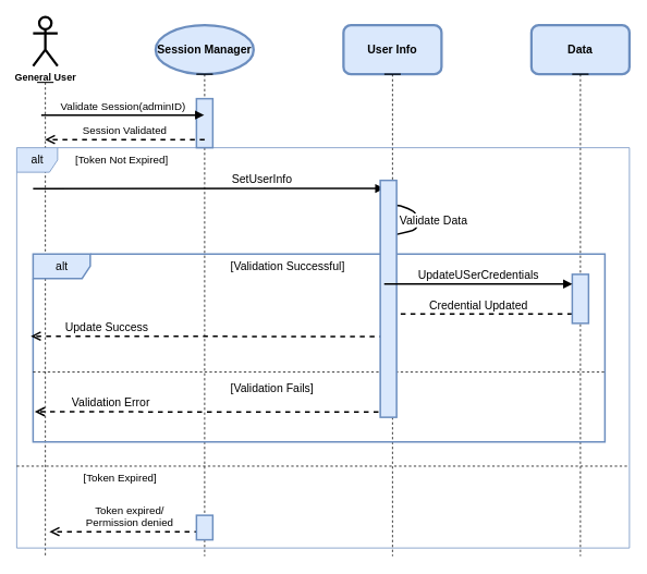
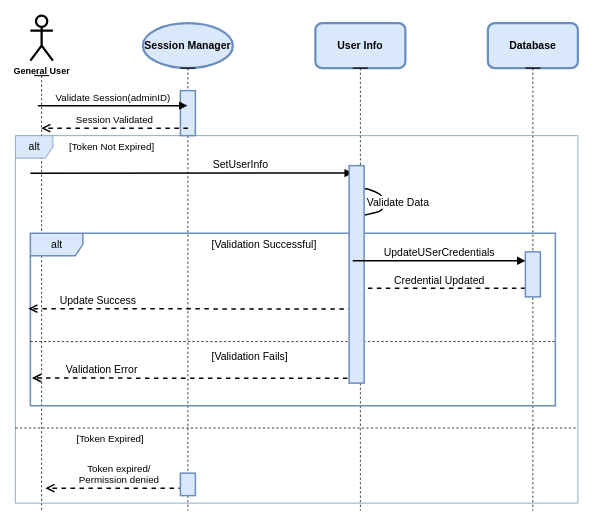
  <mxCell id="0" />
  <mxCell id="1" parent="0" />
  <mxCell id="2" value="&lt;b&gt;General User&lt;/b&gt;" style="shape=umlActor;verticalLabelPosition=bottom;verticalAlign=top;html=1;outlineConnect=0;strokeWidth=3;rounded=1;" parent="1" vertex="1"><mxGeometry x="40" y="20" width="30" height="60" as="geometry" /></mxCell>
  <mxCell id="3" value="&lt;font style=&quot;font-size: 14px;&quot;&gt;&lt;b&gt;Session Manager&lt;/b&gt;&lt;/font&gt;" style="ellipse;whiteSpace=wrap;html=1;strokeWidth=3;fillColor=#dae8fc;strokeColor=#6c8ebf;" parent="1" vertex="1"><mxGeometry x="190" y="30" width="120" height="60" as="geometry" /></mxCell>
  <mxCell id="4" value="&lt;font style=&quot;font-size: 14px;&quot;&gt;&lt;b&gt;User Info&lt;/b&gt;&lt;/font&gt;" style="rounded=1;whiteSpace=wrap;html=1;strokeWidth=3;fillColor=#dae8fc;strokeColor=#6c8ebf;" parent="1" vertex="1"><mxGeometry x="420" y="30" width="120" height="60" as="geometry" /></mxCell>
  <mxCell id="5" value="" style="shape=umlLifeline;participant=umlActor;perimeter=lifelinePerimeter;whiteSpace=wrap;html=1;container=1;collapsible=0;recursiveResize=0;verticalAlign=top;spacingTop=36;outlineConnect=0;size=0;" parent="1" vertex="1"><mxGeometry x="45" y="100" width="20" height="580" as="geometry" /></mxCell>
  <mxCell id="6" value="" style="shape=umlLifeline;participant=umlActor;perimeter=lifelinePerimeter;whiteSpace=wrap;html=1;container=1;collapsible=0;recursiveResize=0;verticalAlign=top;spacingTop=36;outlineConnect=0;size=0;" parent="1" vertex="1"><mxGeometry x="240" y="90" width="20" height="590" as="geometry" /></mxCell>
  <mxCell id="7" value="" style="html=1;points=[];perimeter=orthogonalPerimeter;fillStyle=solid;strokeWidth=2;fontSize=14;fillColor=#dae8fc;strokeColor=#6c8ebf;" vertex="1" parent="6"><mxGeometry y="30" width="20" height="60" as="geometry" /></mxCell>
  <mxCell id="8" value="" style="shape=umlLifeline;participant=umlActor;perimeter=lifelinePerimeter;whiteSpace=wrap;html=1;container=1;collapsible=0;recursiveResize=0;verticalAlign=top;spacingTop=36;outlineConnect=0;size=0;" parent="1" vertex="1"><mxGeometry x="470" y="90" width="20" height="590" as="geometry" /></mxCell>
- <mxCell id="9" value="&lt;font style=&quot;font-size: 14px;&quot;&gt;&lt;b&gt;Data&lt;/b&gt;&lt;/font&gt;" style="rounded=1;whiteSpace=wrap;html=1;strokeWidth=3;fillColor=#dae8fc;strokeColor=#6c8ebf;" vertex="1" parent="1"><mxGeometry x="650" y="30" width="120" height="60" as="geometry" /></mxCell>
+ <mxCell id="9" value="&lt;font style=&quot;font-size: 14px;&quot;&gt;&lt;b&gt;Database&lt;/b&gt;&lt;/font&gt;" style="rounded=1;whiteSpace=wrap;html=1;strokeWidth=3;fillColor=#dae8fc;strokeColor=#6c8ebf;" vertex="1" parent="1"><mxGeometry x="650" y="30" width="120" height="60" as="geometry" /></mxCell>
  <mxCell id="10" value="" style="shape=umlLifeline;participant=umlActor;perimeter=lifelinePerimeter;whiteSpace=wrap;html=1;container=1;collapsible=0;recursiveResize=0;verticalAlign=top;spacingTop=36;outlineConnect=0;size=0;" vertex="1" parent="1"><mxGeometry x="700" y="90" width="20" height="590" as="geometry" /></mxCell>
  <mxCell id="11" value="&lt;font style=&quot;font-size: 13px;&quot;&gt;Validate Session(adminID)&lt;/font&gt;" style="html=1;verticalAlign=bottom;endArrow=block;strokeWidth=2;" edge="1" parent="1" target="6"><mxGeometry width="80" relative="1" as="geometry"><mxPoint x="50" y="140" as="sourcePoint" /><mxPoint x="130" y="140" as="targetPoint" /></mxGeometry></mxCell>
  <mxCell id="12" value="Session Validated" style="html=1;verticalAlign=bottom;endArrow=open;dashed=1;endSize=8;strokeWidth=2;fontSize=13;" edge="1" parent="1" target="5"><mxGeometry relative="1" as="geometry"><mxPoint x="250" y="170" as="sourcePoint" /><mxPoint x="170" y="170" as="targetPoint" /></mxGeometry></mxCell>
  <mxCell id="13" value="&lt;font style=&quot;font-size: 14px;&quot;&gt;alt&lt;/font&gt;" style="shape=umlFrame;tabWidth=110;tabHeight=30;tabPosition=left;html=1;boundedLbl=1;labelInHeader=1;width=50;height=30;fontSize=13;fillColor=#dae8fc;strokeColor=#6c8ebf;" vertex="1" parent="1"><mxGeometry x="20" y="180" width="750" height="490" as="geometry" /></mxCell>
  <mxCell id="14" value="[Token Not Expired]" style="text;fontSize=13;" vertex="1" parent="13"><mxGeometry width="100" height="20" relative="1" as="geometry"><mxPoint x="70" as="offset" /></mxGeometry></mxCell>
  <mxCell id="15" value="" style="line;strokeWidth=1;dashed=1;labelPosition=center;verticalLabelPosition=bottom;align=left;verticalAlign=top;spacingLeft=20;spacingTop=15;fontSize=13;" vertex="1" parent="13"><mxGeometry y="380" width="750" height="19.6" as="geometry" /></mxCell>
  <mxCell id="16" value="[Token Expired]" style="text;fontSize=13;" vertex="1" parent="13"><mxGeometry width="100" height="20" relative="1" as="geometry"><mxPoint x="80" y="390" as="offset" /></mxGeometry></mxCell>
  <mxCell id="17" value="SetUserInfo" style="html=1;verticalAlign=bottom;endArrow=block;strokeWidth=2;fontSize=14;entryX=0.6;entryY=0.102;entryDx=0;entryDy=0;entryPerimeter=0;" edge="1" parent="13" target="13"><mxGeometry x="0.302" width="80" relative="1" as="geometry"><mxPoint x="20" y="50" as="sourcePoint" /><mxPoint x="100" y="50" as="targetPoint" /><mxPoint as="offset" /></mxGeometry></mxCell>
  <mxCell id="18" value="Validate Data" style="html=1;verticalAlign=bottom;endArrow=block;strokeWidth=2;fontSize=14;entryX=0.6;entryY=0.224;entryDx=0;entryDy=0;entryPerimeter=0;" edge="1" parent="13" target="13"><mxGeometry x="0.205" y="20" width="80" relative="1" as="geometry"><mxPoint x="450" y="70" as="sourcePoint" /><mxPoint x="530" y="70" as="targetPoint" /><Array as="points"><mxPoint x="470" y="70" /><mxPoint x="490" y="80" /><mxPoint x="490" y="100" /></Array><mxPoint x="15" y="-19" as="offset" /></mxGeometry></mxCell>
  <mxCell id="19" value="alt" style="shape=umlFrame;tabWidth=110;tabHeight=30;tabPosition=left;html=1;boundedLbl=1;labelInHeader=1;width=70;height=30;fillStyle=solid;strokeWidth=2;fontSize=14;fillColor=#dae8fc;strokeColor=#6c8ebf;" vertex="1" parent="13"><mxGeometry x="20" y="130" width="700" height="230" as="geometry" /></mxCell>
  <mxCell id="20" value="[Validation Successful]" style="text;fillStyle=solid;strokeWidth=2;fontSize=14;" vertex="1" parent="19"><mxGeometry width="100" height="20" relative="1" as="geometry"><mxPoint x="240" as="offset" /></mxGeometry></mxCell>
  <mxCell id="21" value="" style="line;strokeWidth=1;dashed=1;labelPosition=center;verticalLabelPosition=bottom;align=left;verticalAlign=top;spacingLeft=20;spacingTop=15;fillStyle=solid;fontSize=14;" vertex="1" parent="19"><mxGeometry y="140" width="700" height="9.2" as="geometry" /></mxCell>
  <mxCell id="22" value="Credential Updated" style="html=1;verticalAlign=bottom;endArrow=open;dashed=1;endSize=8;strokeWidth=2;fontSize=14;" edge="1" parent="19"><mxGeometry relative="1" as="geometry"><mxPoint x="660" y="73.6" as="sourcePoint" /><mxPoint x="430" y="73.6" as="targetPoint" /></mxGeometry></mxCell>
  <mxCell id="23" value="Update Success" style="html=1;verticalAlign=bottom;endArrow=open;dashed=1;endSize=8;strokeWidth=2;fontSize=14;entryX=-0.004;entryY=0.438;entryDx=0;entryDy=0;entryPerimeter=0;" edge="1" parent="19" target="19"><mxGeometry x="0.571" relative="1" as="geometry"><mxPoint x="430" y="101.2" as="sourcePoint" /><mxPoint x="350" y="101.2" as="targetPoint" /><mxPoint as="offset" /></mxGeometry></mxCell>
  <mxCell id="24" value="[Validation Fails]" style="text;fillStyle=solid;strokeWidth=2;fontSize=14;" vertex="1" parent="19"><mxGeometry width="100" height="20" relative="1" as="geometry"><mxPoint x="240" y="150" as="offset" /></mxGeometry></mxCell>
  <mxCell id="25" value="Validation Error" style="html=1;verticalAlign=bottom;endArrow=open;dashed=1;endSize=8;strokeWidth=2;fontSize=14;entryX=-0.004;entryY=0.438;entryDx=0;entryDy=0;entryPerimeter=0;" edge="1" parent="19"><mxGeometry x="0.571" relative="1" as="geometry"><mxPoint x="434.8" y="193.66" as="sourcePoint" /><mxPoint x="2.0" y="193.2" as="targetPoint" /><mxPoint as="offset" /></mxGeometry></mxCell>
  <mxCell id="26" value="" style="html=1;points=[];perimeter=orthogonalPerimeter;fillStyle=solid;strokeWidth=2;fontSize=14;fillColor=#dae8fc;strokeColor=#6c8ebf;" vertex="1" parent="19"><mxGeometry x="425" y="-90" width="20" height="290" as="geometry" /></mxCell>
  <mxCell id="27" value="" style="html=1;points=[];perimeter=orthogonalPerimeter;fillStyle=solid;strokeWidth=2;fontSize=14;fillColor=#dae8fc;strokeColor=#6c8ebf;" vertex="1" parent="19"><mxGeometry x="660" y="25" width="20" height="60" as="geometry" /></mxCell>
  <mxCell id="28" value="UpdateUSerCredentials" style="html=1;verticalAlign=bottom;endArrow=block;strokeWidth=2;fontSize=14;exitX=0.614;exitY=0.16;exitDx=0;exitDy=0;exitPerimeter=0;entryX=0.943;entryY=0.16;entryDx=0;entryDy=0;entryPerimeter=0;" edge="1" parent="13" source="19" target="19"><mxGeometry width="80" relative="1" as="geometry"><mxPoint x="480" y="170" as="sourcePoint" /><mxPoint x="560" y="170" as="targetPoint" /></mxGeometry></mxCell>
  <mxCell id="29" value="Token expired/&lt;br&gt;Permission denied" style="html=1;verticalAlign=bottom;endArrow=open;dashed=1;endSize=8;strokeWidth=2;fontSize=13;" edge="1" parent="13"><mxGeometry relative="1" as="geometry"><mxPoint x="235.5" y="470" as="sourcePoint" /><mxPoint x="40" y="470" as="targetPoint" /></mxGeometry></mxCell>
  <mxCell id="30" value="" style="html=1;points=[];perimeter=orthogonalPerimeter;fillStyle=solid;strokeWidth=2;fontSize=14;fillColor=#dae8fc;strokeColor=#6c8ebf;" vertex="1" parent="13"><mxGeometry x="220" y="450" width="20" height="30" as="geometry" /></mxCell>
